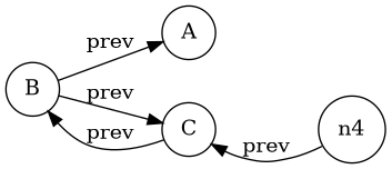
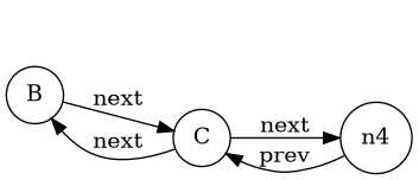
  digraph {
    rankdir=LR
    node [shape=circle]
-   A [label=A]
    B [label=B]
    C [label=C]
    n4
-   B -> A [label=prev]
-   B -> C [label=prev]
-   C -> B [label=prev]
+   B -> C [label=next]
+   C -> B [label=next]
+   C -> n4 [label=next]
    n4 -> C [label=prev]
  }
